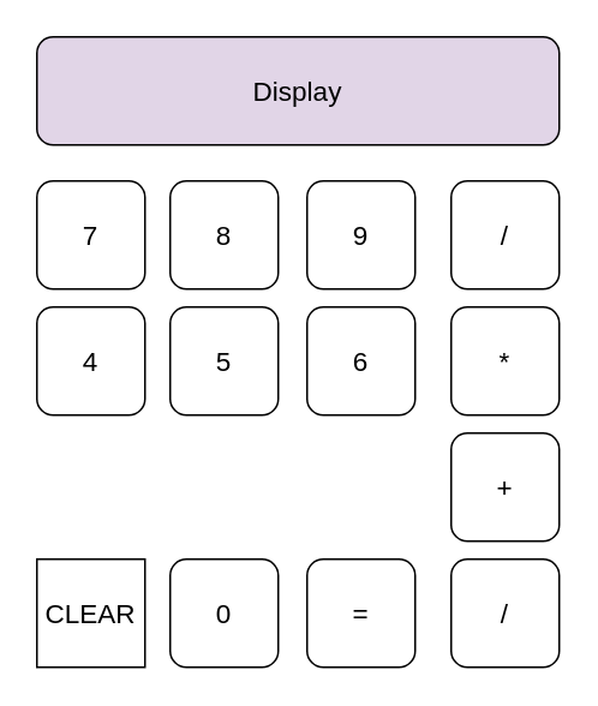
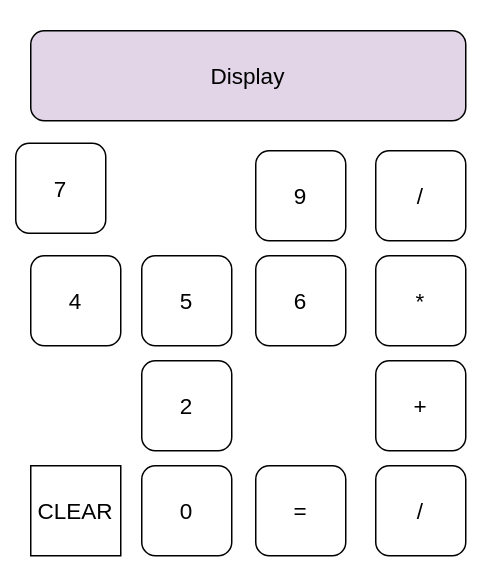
  <mxCell id="0" />
  <mxCell id="1" parent="0" />
  <mxCell id="2" value="Display" style="rounded=1;whiteSpace=wrap;html=1;fontSize=15;fillColor=#e1d5e7;" vertex="1" parent="1"><mxGeometry x="20" y="20" width="290" height="60" as="geometry" /></mxCell>
- <mxCell id="3" value="7" style="rounded=1;whiteSpace=wrap;html=1;fontSize=15;" vertex="1" parent="1"><mxGeometry x="20" y="100" width="60" height="60" as="geometry" /></mxCell>
- <mxCell id="4" value="8" style="rounded=1;whiteSpace=wrap;html=1;fontSize=15;" vertex="1" parent="1"><mxGeometry x="94" y="100" width="60" height="60" as="geometry" /></mxCell>
+ <mxCell id="3" value="7" style="rounded=1;whiteSpace=wrap;html=1;fontSize=15;" vertex="1" parent="1"><mxGeometry x="10" y="95" width="60" height="60" as="geometry" /></mxCell>
  <mxCell id="5" value="9" style="rounded=1;whiteSpace=wrap;html=1;fontSize=15;" vertex="1" parent="1"><mxGeometry x="170" y="100" width="60" height="60" as="geometry" /></mxCell>
  <mxCell id="6" value="/" style="rounded=1;whiteSpace=wrap;html=1;fontSize=15;" vertex="1" parent="1"><mxGeometry x="250" y="100" width="60" height="60" as="geometry" /></mxCell>
  <mxCell id="7" value="4" style="rounded=1;whiteSpace=wrap;html=1;fontSize=15;" vertex="1" parent="1"><mxGeometry x="20" y="170" width="60" height="60" as="geometry" /></mxCell>
  <mxCell id="8" value="5" style="rounded=1;whiteSpace=wrap;html=1;fontSize=15;" vertex="1" parent="1"><mxGeometry x="94" y="170" width="60" height="60" as="geometry" /></mxCell>
  <mxCell id="9" value="6" style="rounded=1;whiteSpace=wrap;html=1;fontSize=15;" vertex="1" parent="1"><mxGeometry x="170" y="170" width="60" height="60" as="geometry" /></mxCell>
  <mxCell id="10" value="*" style="rounded=1;whiteSpace=wrap;html=1;fontSize=15;" vertex="1" parent="1"><mxGeometry x="250" y="170" width="60" height="60" as="geometry" /></mxCell>
+ <mxCell id="11" value="2" style="rounded=1;whiteSpace=wrap;html=1;fontSize=15;" vertex="1" parent="1"><mxGeometry x="94" y="240" width="60" height="60" as="geometry" /></mxCell>
  <mxCell id="12" value="+" style="rounded=1;whiteSpace=wrap;html=1;fontSize=15;" vertex="1" parent="1"><mxGeometry x="250" y="240" width="60" height="60" as="geometry" /></mxCell>
  <mxCell id="13" value="CLEAR" style="whiteSpace=wrap;html=1;fontSize=15;rounded=0;" vertex="1" parent="1"><mxGeometry x="20" y="310" width="60" height="60" as="geometry" /></mxCell>
  <mxCell id="14" value="0" style="rounded=1;whiteSpace=wrap;html=1;fontSize=15;" vertex="1" parent="1"><mxGeometry x="94" y="310" width="60" height="60" as="geometry" /></mxCell>
  <mxCell id="15" value="=" style="rounded=1;whiteSpace=wrap;html=1;fontSize=15;" vertex="1" parent="1"><mxGeometry x="170" y="310" width="60" height="60" as="geometry" /></mxCell>
  <mxCell id="16" value="/" style="rounded=1;whiteSpace=wrap;html=1;fontSize=15;" vertex="1" parent="1"><mxGeometry x="250" y="310" width="60" height="60" as="geometry" /></mxCell>
